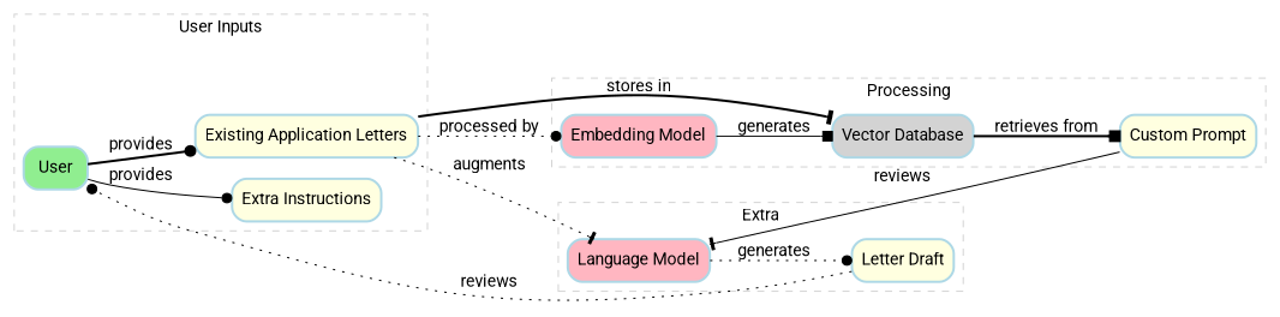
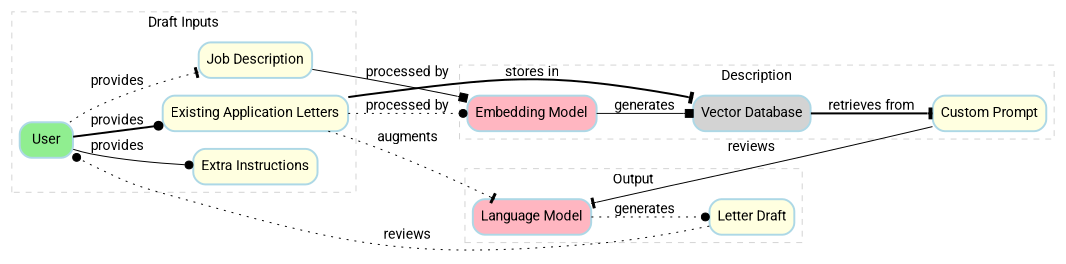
  digraph {
    fontname=Roboto
    rankdir=LR
    node [color=lightblue fillcolor=lightyellow fontname=Roboto penwidth=2 shape=box style="filled,rounded"]
    edge [arrowhead=tee color=black fontname=Roboto style=dotted]
    n1 [fillcolor=lightgreen label=User]
+   n2 [label="Job Description"]
    n3 [label="Existing Application Letters"]
    n4 [label="Extra Instructions"]
    n5 [fillcolor=lightpink label="Embedding Model"]
    n6 [fillcolor=lightgrey label="Vector Database"]
    n7 [label="Custom Prompt"]
    n8 [fillcolor=lightpink label="Language Model"]
    n9 [label="Letter Draft"]
    subgraph cluster_1 {
      color=lightgrey
-     label="User Inputs"
+     label="Draft Inputs"
      style=dashed
      n1
+     n2
      n3
      n4
    }
    subgraph cluster_2 {
      color=lightgrey
-     label=Processing
+     label=Description
      style=dashed
      n5
      n6
      n7
    }
    subgraph cluster_3 {
      color=lightgrey
-     label=Extra
+     label=Output
      style=dashed
      n8
      n9
    }
+   n1 -> n2 [label=provides]
    n1 -> n3 [arrowhead=dot label=provides style=bold]
    n1 -> n4 [arrowhead=dot label=provides style=solid]
+   n2 -> n5 [arrowhead=box label="processed by" style=solid]
    n3 -> n5 [arrowhead=dot label="processed by"]
    n3 -> n6 [label="stores in" style=bold]
    n3 -> n8 [label=augments]
    n5 -> n6 [arrowhead=box label=generates style=solid]
-   n6 -> n7 [arrowhead=box label="retrieves from" style=bold]
+   n6 -> n7 [label="retrieves from" style=bold]
    n7 -> n8 [label=reviews style=solid]
    n8 -> n9 [arrowhead=dot label=generates]
    n9 -> n1 [arrowhead=dot label=reviews]
  }
